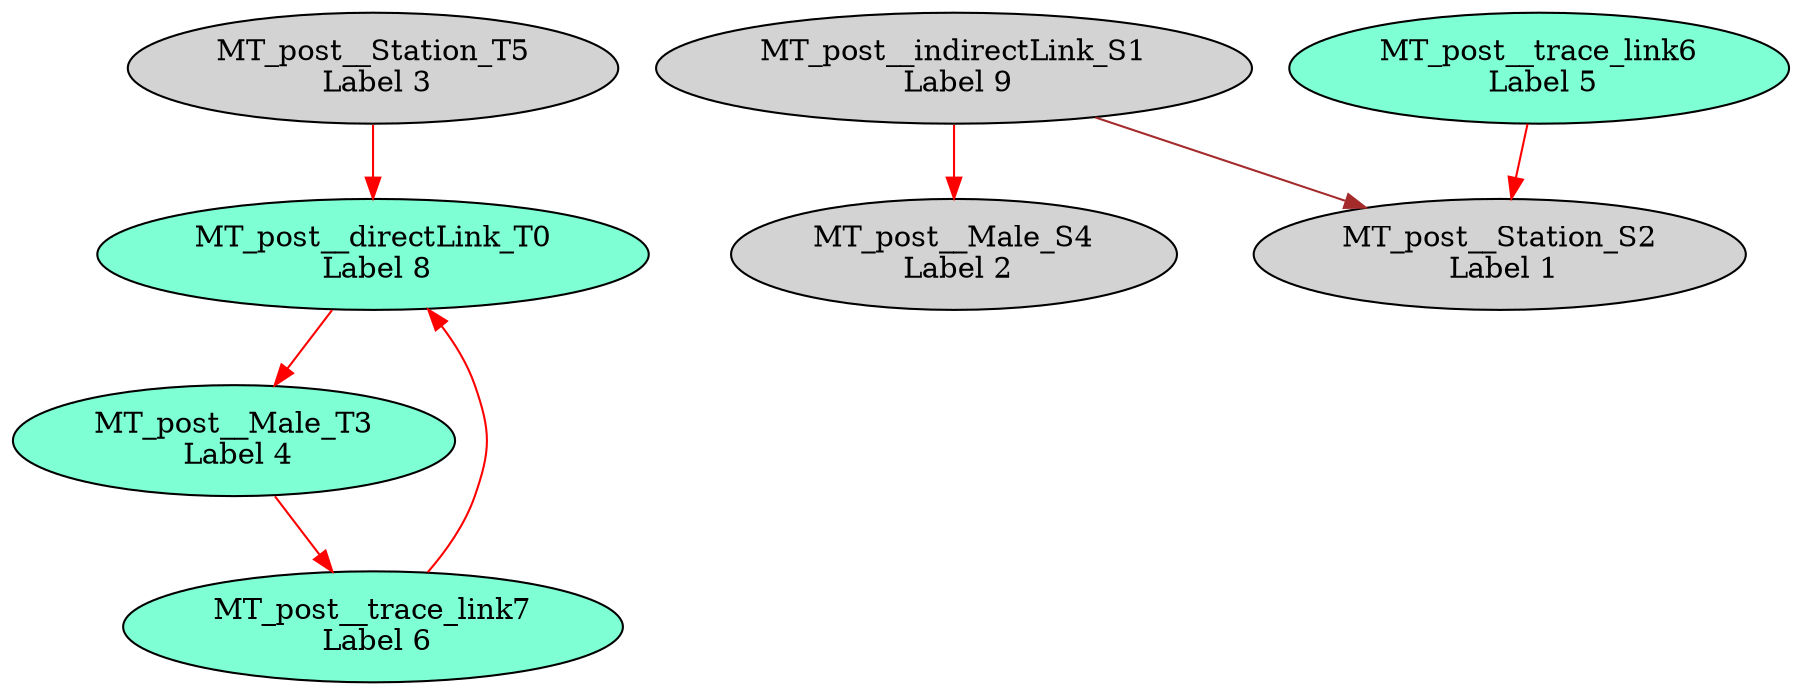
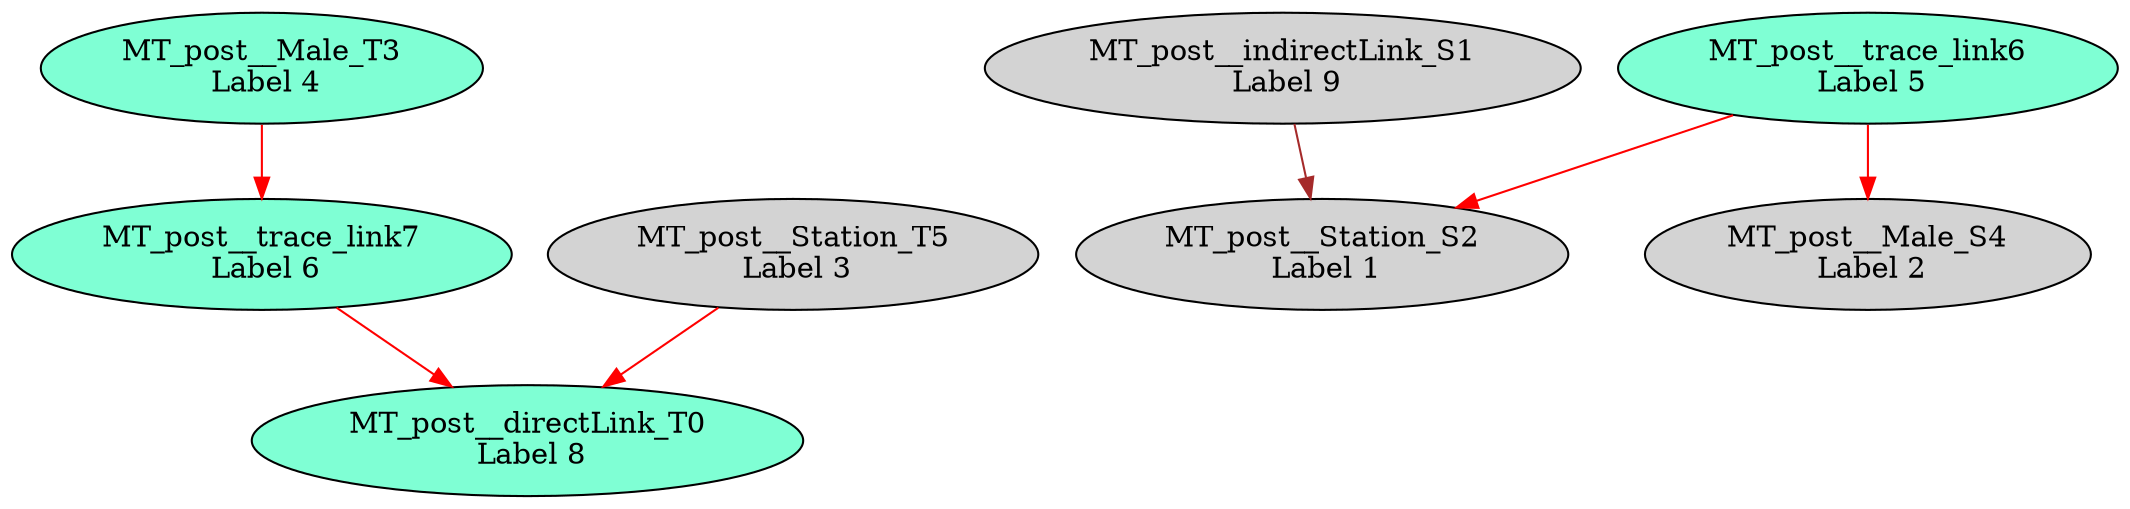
  digraph {
    node [fillcolor=aquamarine style=filled]
    edge [color=red]
    "MT_post__directLink_T0\n Label 8"
    "MT_post__Male_T3\n Label 4"
    "MT_post__trace_link7\n Label 6"
    "MT_post__indirectLink_S1\n Label 9" [fillcolor=lightgrey]
    "MT_post__Male_S4\n Label 2" [fillcolor=lightgrey]
    "MT_post__Station_S2\n Label 1" [fillcolor=lightgrey]
    "MT_post__Station_T5\n Label 3" [fillcolor=lightgrey]
    "MT_post__trace_link6\n Label 5"
-   "MT_post__directLink_T0\n Label 8" -> "MT_post__Male_T3\n Label 4"
    "MT_post__Male_T3\n Label 4" -> "MT_post__trace_link7\n Label 6"
    "MT_post__trace_link7\n Label 6" -> "MT_post__directLink_T0\n Label 8"
-   "MT_post__indirectLink_S1\n Label 9" -> "MT_post__Male_S4\n Label 2"
+   "MT_post__trace_link6\n Label 5" -> "MT_post__Male_S4\n Label 2"
    "MT_post__indirectLink_S1\n Label 9" -> "MT_post__Station_S2\n Label 1" [color=brown]
    "MT_post__Station_T5\n Label 3" -> "MT_post__directLink_T0\n Label 8"
    "MT_post__trace_link6\n Label 5" -> "MT_post__Station_S2\n Label 1"
  }
